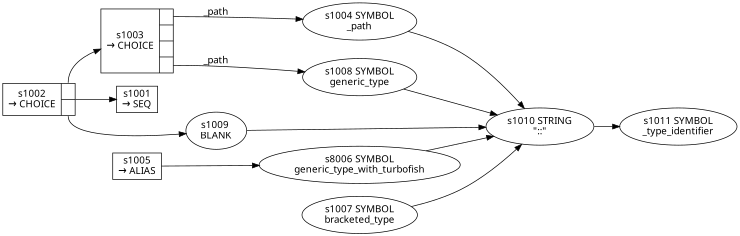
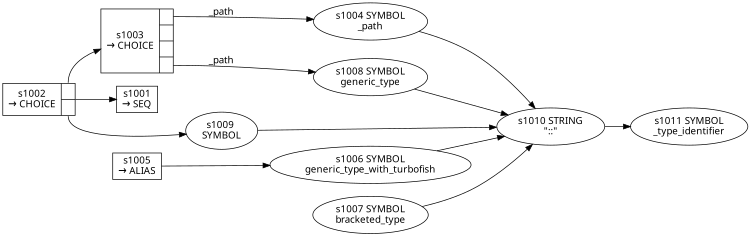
  digraph {
    fontname="Noto Sans"
    rankdir=LR
    node [fontname="Noto Sans"]
    edge [fontname="Noto Sans"]
    n1 [fixedsize=false label="s1001\n&rarr; SEQ" peripheries=1 shape=record]
    n2 [fixedsize=false label="{s1002\n&rarr; CHOICE|{<p0>|<p1>}}" peripheries=1 shape=record]
    n3 [fixedsize=false label="{s1003\n&rarr; CHOICE|{<p0>|<p1>|<p2>|<p3>}}" peripheries=1 shape=record]
-   n4 [label="s1009 \nBLANK"]
+   n4 [label="s1009 \nSYMBOL"]
    n5 [label="s1004 SYMBOL\n_path"]
    n6 [label="s1008 SYMBOL\ngeneric_type"]
    n7 [label="s1010 STRING\n\"::\""]
    n8 [fixedsize=false label="s1005\n&rarr; ALIAS" peripheries=1 shape=record]
-   n9 [label="s8006 SYMBOL\ngeneric_type_with_turbofish"]
+   n9 [label="s1006 SYMBOL\ngeneric_type_with_turbofish"]
    n10 [label="s1007 SYMBOL\nbracketed_type"]
    n11 [label="s1011 SYMBOL\n_type_identifier"]
    n2 -> n1
    n2 -> n3 [tailport=p0]
    n2 -> n4 [tailport=p1]
    n3 -> n5 [label=_path tailport=p0]
    n3 -> n6 [label=_path tailport=p3]
    n4 -> n7
    n5 -> n7
    n6 -> n7
    n7 -> n11
    n8 -> n9
    n9 -> n7
    n10 -> n7
  }
